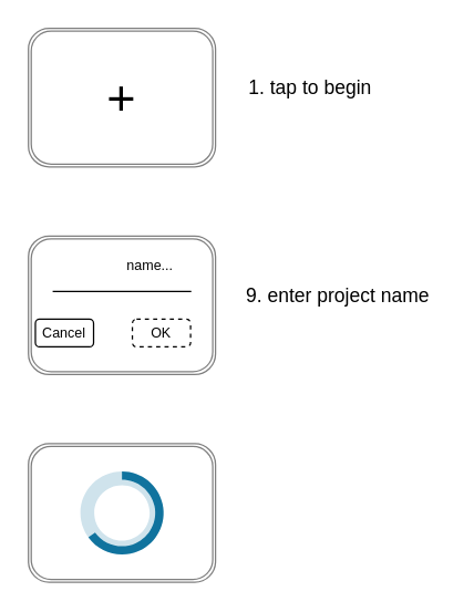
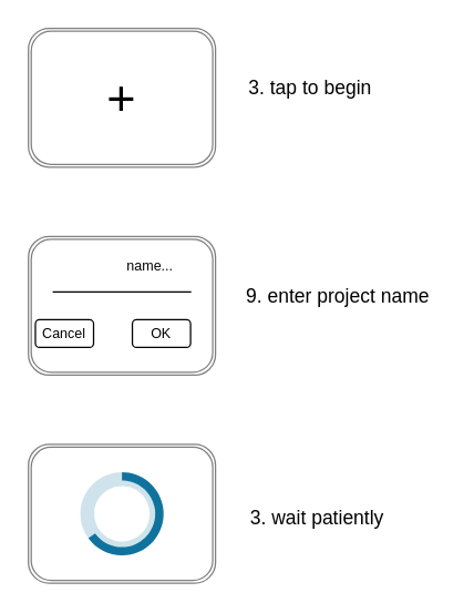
  <mxCell id="0" />
  <mxCell id="1" parent="0" />
  <mxCell id="2" value="&lt;font style=&quot;font-size: 36px&quot;&gt;+&lt;/font&gt;" style="shape=ext;double=1;rounded=1;whiteSpace=wrap;html=1;opacity=50;" parent="1" vertex="1"><mxGeometry x="20" y="20" width="135" height="100" as="geometry" /></mxCell>
- <mxCell id="3" value="&lt;font style=&quot;font-size: 14px&quot;&gt;1. tap to begin&amp;nbsp;&lt;/font&gt;" style="text;html=1;align=center;verticalAlign=middle;resizable=0;points=[];autosize=1;strokeColor=none;fillColor=none;fontSize=24;" parent="1" vertex="1"><mxGeometry x="170" y="40" width="110" height="40" as="geometry" /></mxCell>
+ <mxCell id="3" value="&lt;font style=&quot;font-size: 14px&quot;&gt;3. tap to begin&amp;nbsp;&lt;/font&gt;" style="text;html=1;align=center;verticalAlign=middle;resizable=0;points=[];autosize=1;strokeColor=none;fillColor=none;fontSize=24;" parent="1" vertex="1"><mxGeometry x="170" y="40" width="110" height="40" as="geometry" /></mxCell>
  <mxCell id="4" value="" style="shape=ext;double=1;rounded=1;whiteSpace=wrap;html=1;opacity=50;" parent="1" vertex="1"><mxGeometry x="20" y="170" width="135" height="100" as="geometry" /></mxCell>
  <mxCell id="5" value="" style="endArrow=none;html=1;fontSize=14;" parent="1" edge="1"><mxGeometry width="50" height="50" relative="1" as="geometry"><mxPoint x="37.5" y="210" as="sourcePoint" /><mxPoint x="137.5" y="210" as="targetPoint" /></mxGeometry></mxCell>
  <mxCell id="6" value="&lt;font style=&quot;font-size: 10px&quot;&gt;name...&lt;/font&gt;" style="text;html=1;strokeColor=none;fillColor=none;align=center;verticalAlign=middle;whiteSpace=wrap;rounded=0;fontSize=14;" parent="1" vertex="1"><mxGeometry x="77.5" y="175" width="60" height="30" as="geometry" /></mxCell>
  <mxCell id="7" value="Cancel" style="rounded=1;whiteSpace=wrap;html=1;fontSize=10;" parent="1" vertex="1"><mxGeometry x="25" y="230" width="42" height="20" as="geometry" /></mxCell>
- <mxCell id="8" value="OK" style="rounded=1;whiteSpace=wrap;html=1;fontSize=10;dashed=1;" parent="1" vertex="1"><mxGeometry x="95" y="230" width="42" height="20" as="geometry" /></mxCell>
+ <mxCell id="8" value="OK" style="rounded=1;whiteSpace=wrap;html=1;fontSize=10;" parent="1" vertex="1"><mxGeometry x="95" y="230" width="42" height="20" as="geometry" /></mxCell>
  <mxCell id="9" value="&lt;font style=&quot;font-size: 14px&quot;&gt;9. enter project name&amp;nbsp;&lt;/font&gt;" style="text;html=1;align=center;verticalAlign=middle;resizable=0;points=[];autosize=1;strokeColor=none;fillColor=none;fontSize=24;" parent="1" vertex="1"><mxGeometry x="170" y="190" width="150" height="40" as="geometry" /></mxCell>
  <mxCell id="10" value="" style="shape=ext;double=1;rounded=1;whiteSpace=wrap;html=1;opacity=50;" parent="1" vertex="1"><mxGeometry x="20" y="320" width="135" height="100" as="geometry" /></mxCell>
+ <mxCell id="11" value="&lt;font style=&quot;font-size: 14px&quot;&gt;3. wait patiently&amp;nbsp;&lt;/font&gt;" style="text;html=1;align=center;verticalAlign=middle;resizable=0;points=[];autosize=1;strokeColor=none;fillColor=none;fontSize=24;" parent="1" vertex="1"><mxGeometry x="170" y="350" width="120" height="40" as="geometry" /></mxCell>
  <mxCell id="12" value="" style="verticalLabelPosition=bottom;verticalAlign=top;html=1;shape=mxgraph.basic.donut;dx=10;strokeColor=none;fillColor=#10739E;fontSize=10;align=center;fillOpacity=20;" parent="1" vertex="1"><mxGeometry x="57.5" y="340" width="60" height="60" as="geometry" /></mxCell>
  <mxCell id="13" value="" style="verticalLabelPosition=middle;verticalAlign=middle;html=1;shape=mxgraph.basic.partConcEllipse;startAngle=0;endAngle=0.65;arcWidth=0.2;strokeColor=none;fillColor=#10739E;fontSize=22;fontColor=#10739E;align=center;fontStyle=1" parent="12" vertex="1"><mxGeometry width="60" height="60" as="geometry" /></mxCell>
